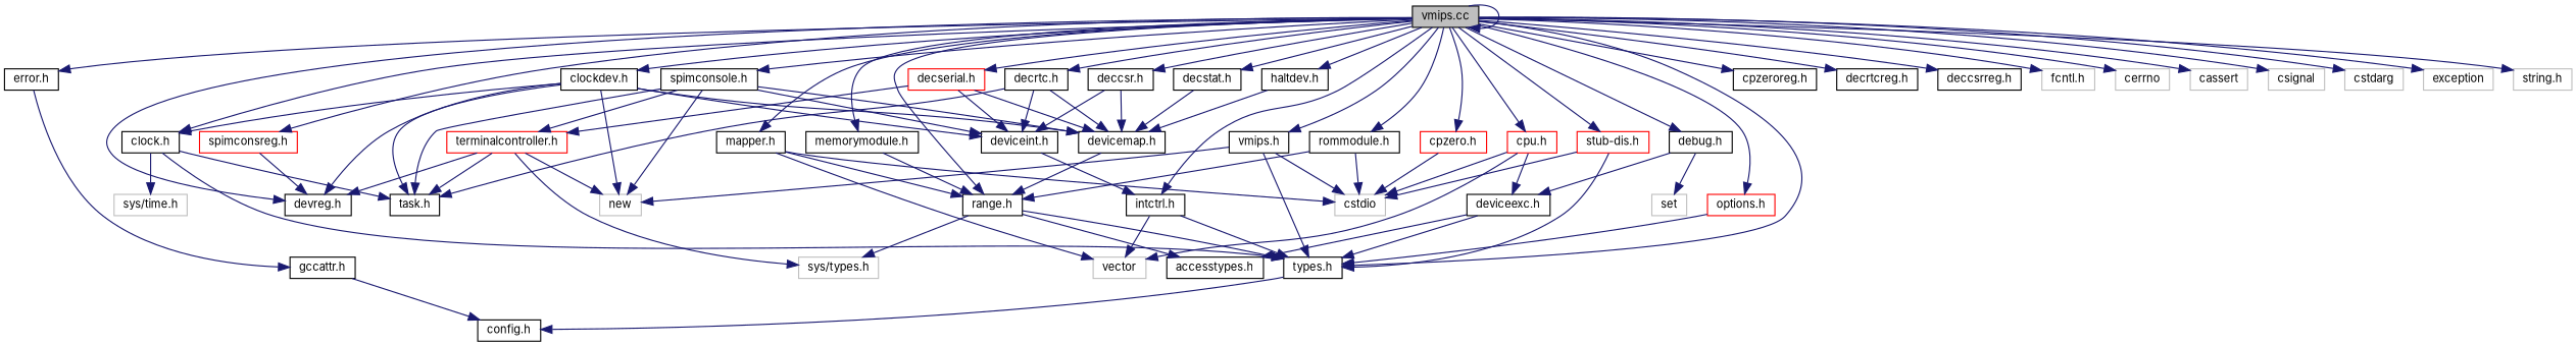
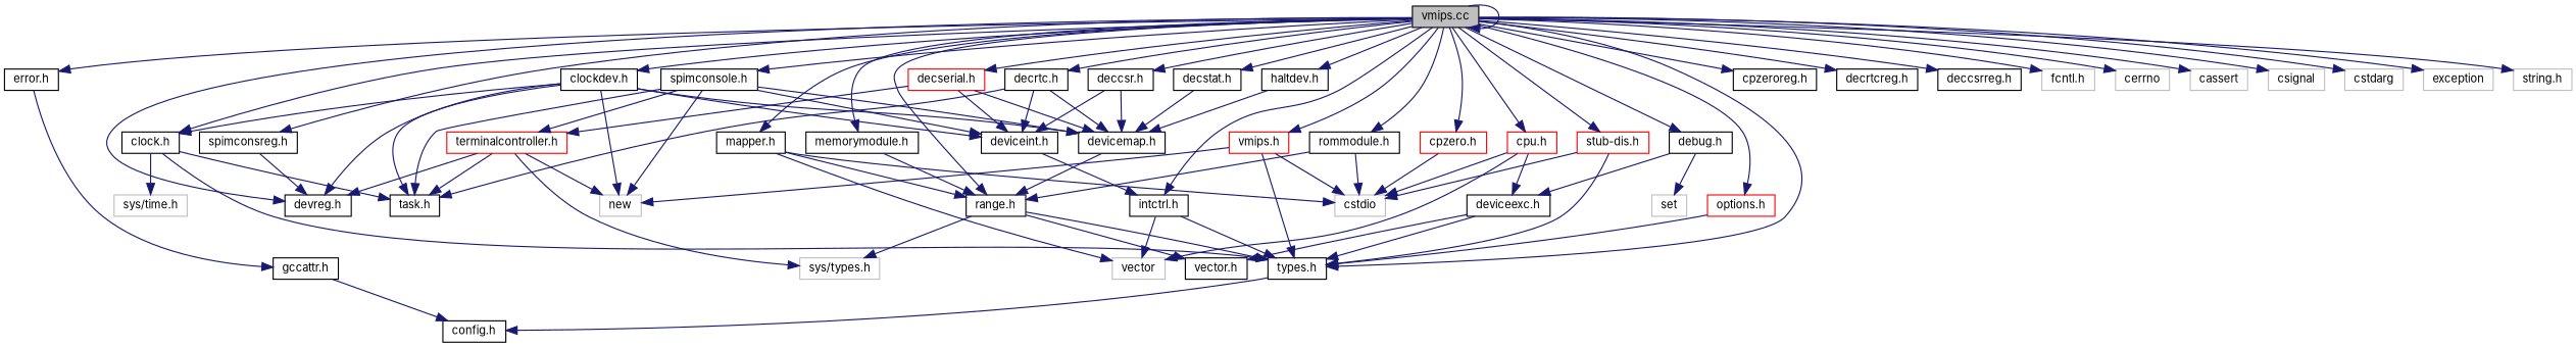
  digraph {
    fontname=Inter
    node [color=black fillcolor=white fontname=Inter fontsize=10 shape=record style=filled]
    edge [color=midnightblue fontname=Inter fontsize=10 labelfontname=FreeSans labelfontsize=10 style=solid]
    n1 [fillcolor=grey75 fontcolor=black height=0.2 label="vmips.cc" width=0.4]
    n2 [height=0.2 label="clock.h" width=0.4]
    n3 [height=0.2 label="types.h" width=0.4]
    n4 [height=0.2 label="clockdev.h" width=0.4]
    n5 [height=0.2 label="intctrl.h" width=0.4]
    n6 [height=0.2 label="range.h" width=0.4]
    n7 [height=0.2 label="devreg.h" width=0.4]
    n8 [height=0.2 label="cpzeroreg.h" width=0.4]
    n9 [height=0.2 label="debug.h" width=0.4]
    n10 [height=0.2 label="error.h" width=0.4]
    n11 [height=0.2 label="haltdev.h" width=0.4]
    n12 [height=0.2 label="spimconsole.h" width=0.4]
    n13 [height=0.2 label="mapper.h" width=0.4]
    n14 [height=0.2 label="memorymodule.h" width=0.4]
    n15 [color=red height=0.2 label="cpu.h" width=0.4]
    n16 [color=red height=0.2 label="cpzero.h" width=0.4]
-   n17 [color=red height=0.2 label="spimconsreg.h" width=0.4]
-   n18 [height=0.2 label="vmips.h" width=0.4]
+   n17 [height=0.2 label="spimconsreg.h" width=0.4]
+   n18 [color=red height=0.2 label="vmips.h" width=0.4]
    n19 [color=red height=0.2 label="options.h" width=0.4]
    n20 [height=0.2 label="decrtc.h" width=0.4]
    n21 [height=0.2 label="decrtcreg.h" width=0.4]
    n22 [height=0.2 label="deccsr.h" width=0.4]
    n23 [height=0.2 label="deccsrreg.h" width=0.4]
    n24 [height=0.2 label="decstat.h" width=0.4]
    n25 [color=red height=0.2 label="decserial.h" width=0.4]
    n26 [color=red height=0.2 label="stub-dis.h" width=0.4]
    n27 [height=0.2 label="rommodule.h" width=0.4]
    n28 [color=grey75 height=0.2 label="fcntl.h" width=0.4]
    n29 [color=grey75 height=0.2 label=cerrno width=0.4]
    n30 [color=grey75 height=0.2 label=cassert width=0.4]
    n31 [color=grey75 height=0.2 label=csignal width=0.4]
    n32 [color=grey75 height=0.2 label=cstdarg width=0.4]
    n33 [color=grey75 height=0.2 label=exception width=0.4]
    n34 [color=grey75 height=0.2 label="string.h" width=0.4]
    n35 [height=0.2 label="task.h" width=0.4]
    n36 [color=grey75 height=0.2 label="sys/time.h" width=0.4]
    n37 [height=0.2 label="config.h" width=0.4]
    n38 [height=0.2 label="deviceint.h" width=0.4]
    n39 [height=0.2 label="devicemap.h" width=0.4]
    n40 [color=grey75 height=0.2 label=new width=0.4]
    n41 [color=grey75 height=0.2 label=vector width=0.4]
-   n42 [height=0.2 label="accesstypes.h" width=0.4]
+   n42 [height=0.2 label="vector.h" width=0.4]
    n43 [color=grey75 height=0.2 label="sys/types.h" width=0.4]
    n44 [height=0.2 label="deviceexc.h" width=0.4]
    n45 [color=grey75 height=0.2 label=set width=0.4]
    n46 [height=0.2 label="gccattr.h" width=0.4]
    n47 [color=red height=0.2 label="terminalcontroller.h" width=0.4]
    n48 [color=grey75 height=0.2 label=cstdio width=0.4]
    n1 -> n1
    n1 -> n2
    n1 -> n3
    n1 -> n4
    n1 -> n5
    n1 -> n6
    n1 -> n7
    n1 -> n8
    n1 -> n9
    n1 -> n10
    n1 -> n11
    n1 -> n12
    n1 -> n13
    n1 -> n14
    n1 -> n15
    n1 -> n16
    n1 -> n17
    n1 -> n18
    n1 -> n19
    n1 -> n20
    n1 -> n21
    n1 -> n22
    n1 -> n23
    n1 -> n24
    n1 -> n25
    n1 -> n26
    n1 -> n27
    n1 -> n28
    n1 -> n29
    n1 -> n30
    n1 -> n31
    n1 -> n32
    n1 -> n33
    n1 -> n34
    n2 -> n3
    n2 -> n35
    n2 -> n36
    n3 -> n37
    n4 -> n2
    n4 -> n7
    n4 -> n35
    n4 -> n38
    n4 -> n39
    n4 -> n40
    n5 -> n3
    n5 -> n41
    n6 -> n3
    n6 -> n42
    n6 -> n43
    n9 -> n44
    n9 -> n45
    n10 -> n46
    n11 -> n39
    n12 -> n35
    n12 -> n38
    n12 -> n39
    n12 -> n40
    n12 -> n47
    n13 -> n6
    n13 -> n41
    n13 -> n48
    n14 -> n6
    n15 -> n41
    n15 -> n44
    n15 -> n48
    n16 -> n48
    n17 -> n7
    n18 -> n3
    n18 -> n40
    n18 -> n48
    n19 -> n3
    n20 -> n35
    n20 -> n38
    n20 -> n39
    n22 -> n38
    n22 -> n39
    n24 -> n39
    n25 -> n38
    n25 -> n39
    n25 -> n47
    n26 -> n3
    n26 -> n48
    n27 -> n6
    n27 -> n48
    n38 -> n5
    n39 -> n6
    n44 -> n3
    n44 -> n42
    n46 -> n37
    n47 -> n7
    n47 -> n35
    n47 -> n40
    n47 -> n43
  }
